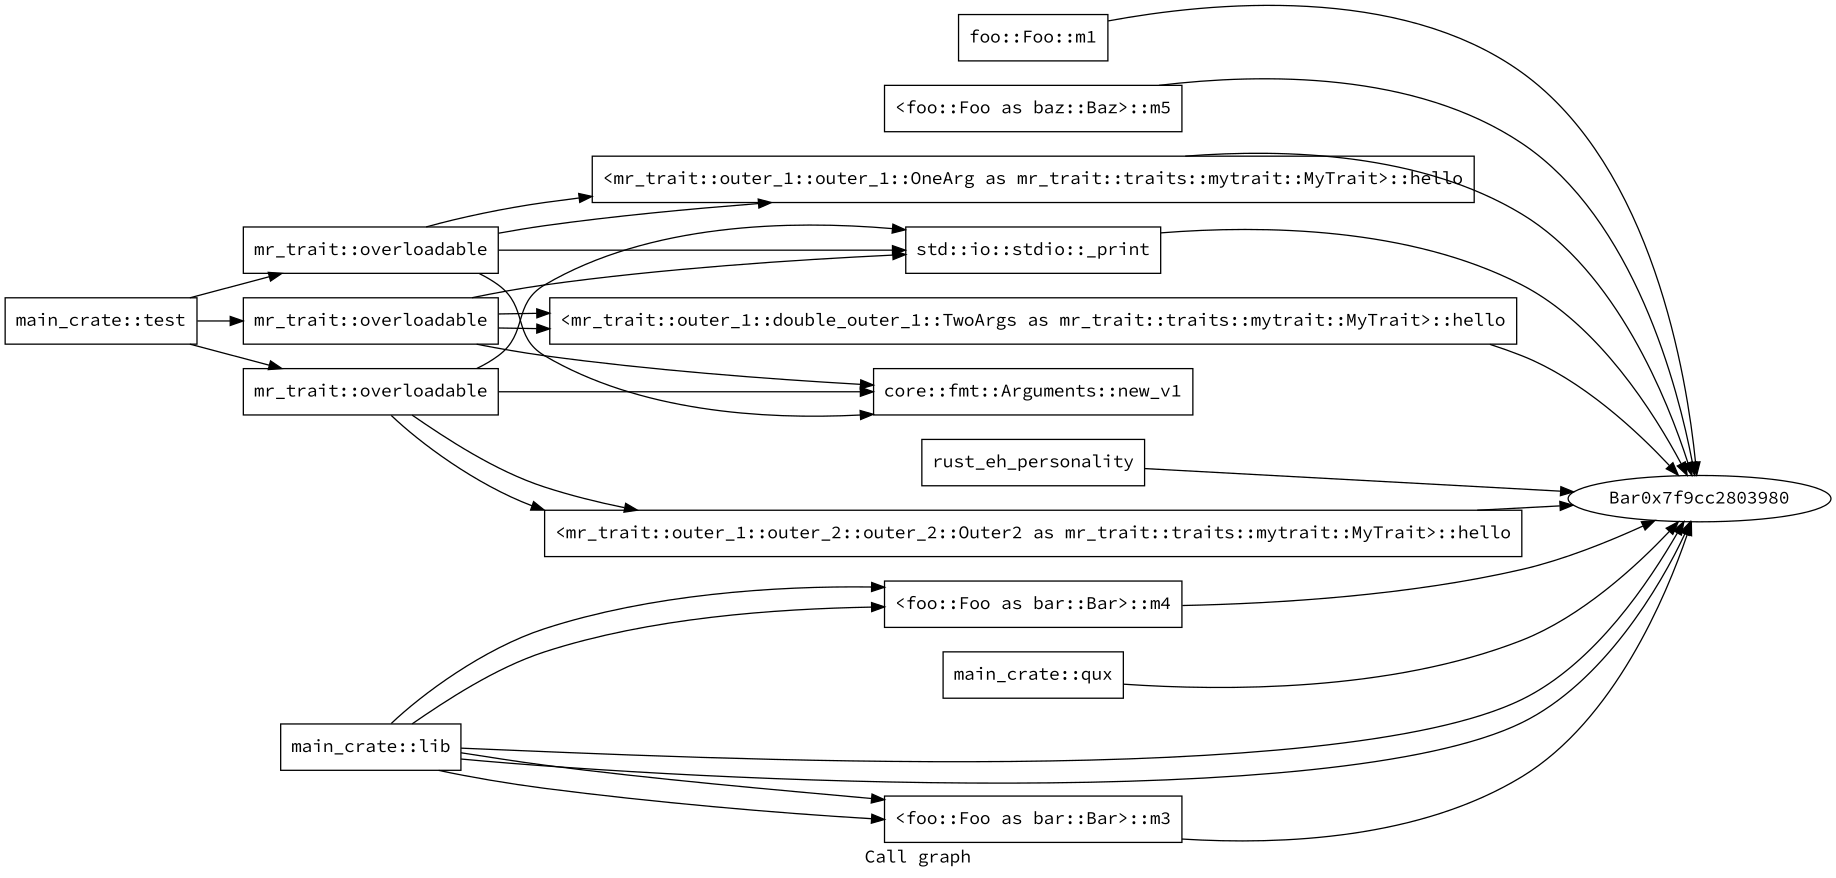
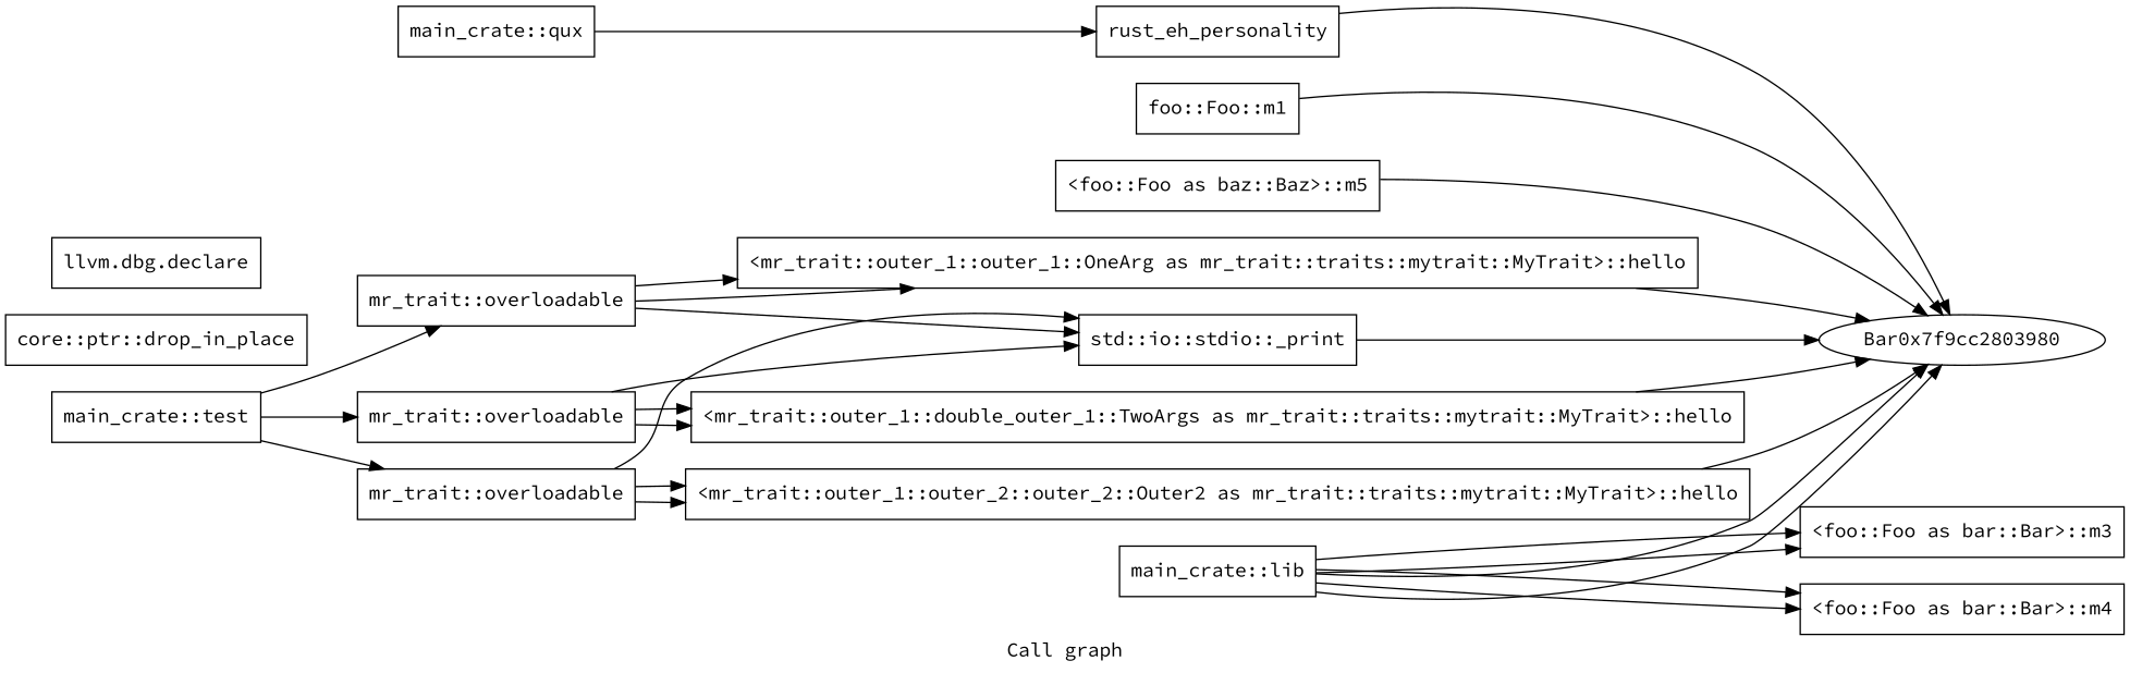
  digraph {
    fontname="Source Code Pro"
    label="Call graph"
    rankdir=LR
    node [fontname="Source Code Pro" shape=record]
    edge [fontname="Source Code Pro"]
    n1 [label="{mr_trait::overloadable}"]
    n2 [label="{\<mr_trait::outer_1::outer_1::OneArg as mr_trait::traits::mytrait::MyTrait\>::hello}"]
-   n3 [label="{core::fmt::Arguments::new_v1}"]
    n4 [label="{std::io::stdio::_print}"]
    n5 [label=Bar0x7f9cc2803980 shape=""]
+   n6 [label="{core::ptr::drop_in_place}"]
    n7 [label="{mr_trait::overloadable}"]
    n8 [label="{\<mr_trait::outer_1::double_outer_1::TwoArgs as mr_trait::traits::mytrait::MyTrait\>::hello}"]
    n9 [label="{rust_eh_personality}"]
    n10 [label="{mr_trait::overloadable}"]
    n11 [label="{\<mr_trait::outer_1::outer_2::outer_2::Outer2 as mr_trait::traits::mytrait::MyTrait\>::hello}"]
    n12 [label="{\<foo::Foo as bar::Bar\>::m4}"]
    n13 [label="{main_crate::qux}"]
    n14 [label="{main_crate::lib}"]
    n15 [label="{\<foo::Foo as bar::Bar\>::m3}"]
    n16 [label="{foo::Foo::m1}"]
    n17 [label="{\<foo::Foo as baz::Baz\>::m5}"]
    n18 [label="{main_crate::test}"]
+   n19 [label="{llvm.dbg.declare}"]
    n1 -> n2
    n1 -> n2
-   n1 -> n3
    n1 -> n4
    n2 -> n5
    n4 -> n5
-   n7 -> n3
    n7 -> n4
    n7 -> n8
    n7 -> n8
    n8 -> n5
    n9 -> n5
-   n10 -> n3
    n10 -> n4
    n10 -> n11
    n10 -> n11
    n11 -> n5
-   n12 -> n5
-   n13 -> n5
+   n13 -> n9
    n14 -> n5
    n14 -> n5
    n14 -> n12
    n14 -> n12
    n14 -> n15
    n14 -> n15
-   n15 -> n5
    n16 -> n5
    n17 -> n5
    n18 -> n1
    n18 -> n7
    n18 -> n10
  }
